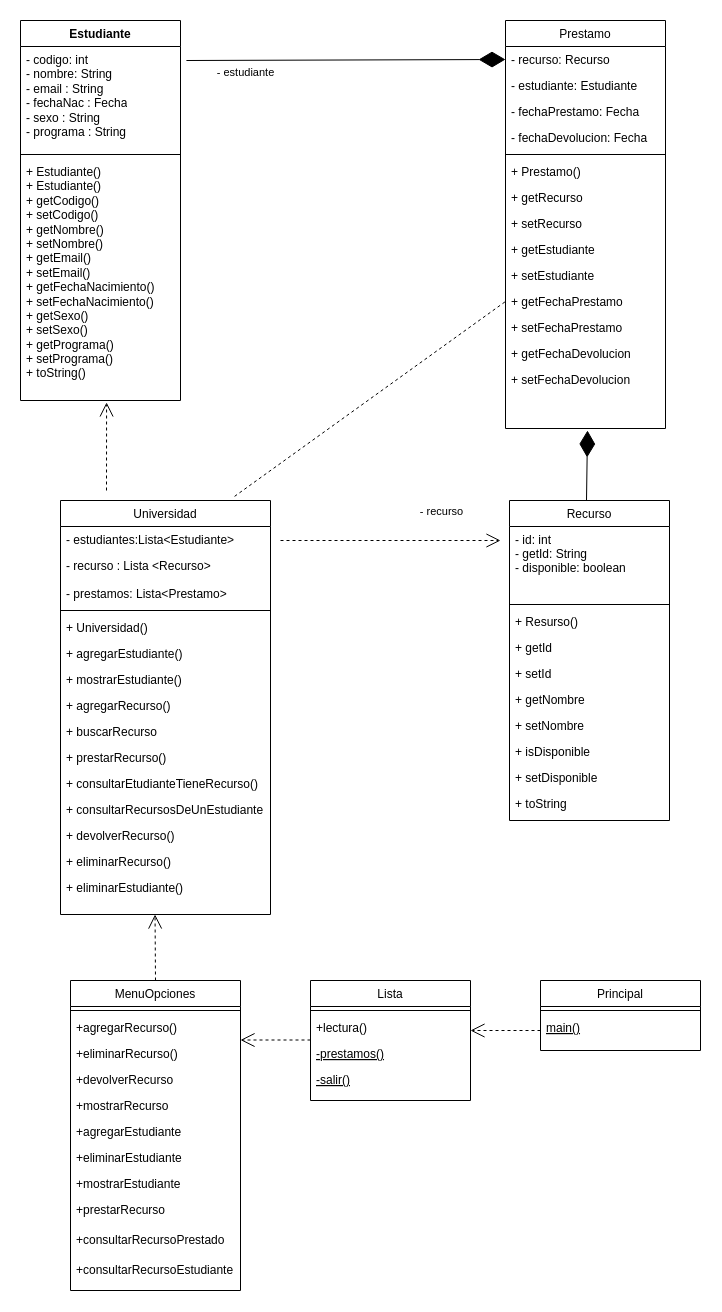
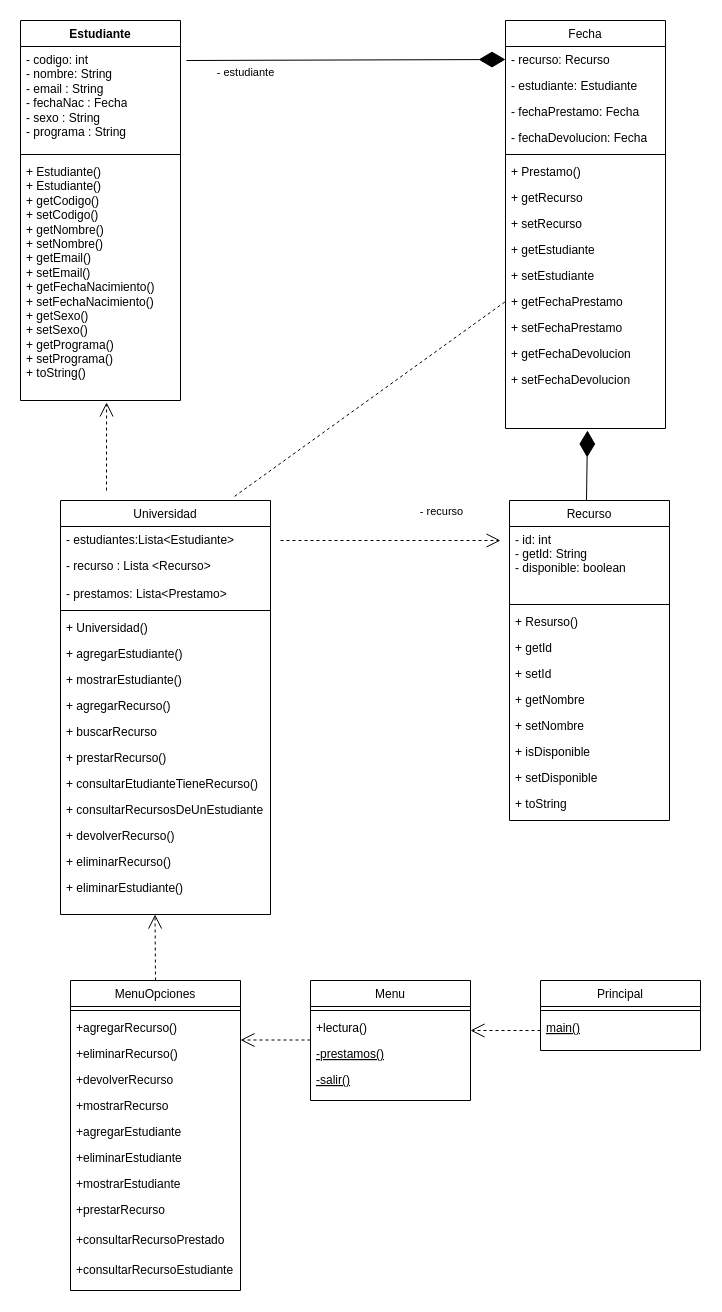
  <mxCell id="0" />
  <mxCell id="1" parent="0" />
  <mxCell id="2" value="Universidad" style="swimlane;fontStyle=0;align=center;verticalAlign=top;childLayout=stackLayout;horizontal=1;startSize=26;horizontalStack=0;resizeParent=1;resizeLast=0;collapsible=1;marginBottom=0;rounded=0;shadow=0;strokeWidth=1;" parent="1" vertex="1"><mxGeometry x="60" y="500" width="210" height="414" as="geometry"><mxRectangle x="130" y="380" width="160" height="26" as="alternateBounds" /></mxGeometry></mxCell>
  <mxCell id="3" value="- estudiantes:Lista&lt;Estudiante&gt;" style="text;align=left;verticalAlign=top;spacingLeft=4;spacingRight=4;overflow=hidden;rotatable=0;points=[[0,0.5],[1,0.5]];portConstraint=eastwest;" parent="2" vertex="1"><mxGeometry y="26" width="210" height="26" as="geometry" /></mxCell>
  <mxCell id="4" value="- recurso : Lista &lt;Recurso&gt;" style="text;align=left;verticalAlign=top;spacingLeft=4;spacingRight=4;overflow=hidden;rotatable=0;points=[[0,0.5],[1,0.5]];portConstraint=eastwest;rounded=0;shadow=0;html=0;" parent="2" vertex="1"><mxGeometry y="52" width="210" height="28" as="geometry" /></mxCell>
  <mxCell id="5" value="- prestamos: Lista&lt;Prestamo&gt;" style="text;align=left;verticalAlign=top;spacingLeft=4;spacingRight=4;overflow=hidden;rotatable=0;points=[[0,0.5],[1,0.5]];portConstraint=eastwest;" parent="2" vertex="1"><mxGeometry y="80" width="210" height="26" as="geometry" /></mxCell>
  <mxCell id="6" value="" style="line;html=1;strokeWidth=1;align=left;verticalAlign=middle;spacingTop=-1;spacingLeft=3;spacingRight=3;rotatable=0;labelPosition=right;points=[];portConstraint=eastwest;" parent="2" vertex="1"><mxGeometry y="106" width="210" height="8" as="geometry" /></mxCell>
  <mxCell id="7" value="+ Universidad()" style="text;align=left;verticalAlign=top;spacingLeft=4;spacingRight=4;overflow=hidden;rotatable=0;points=[[0,0.5],[1,0.5]];portConstraint=eastwest;" parent="2" vertex="1"><mxGeometry y="114" width="210" height="26" as="geometry" /></mxCell>
  <mxCell id="8" value="+ agregarEstudiante()" style="text;align=left;verticalAlign=top;spacingLeft=4;spacingRight=4;overflow=hidden;rotatable=0;points=[[0,0.5],[1,0.5]];portConstraint=eastwest;" parent="2" vertex="1"><mxGeometry y="140" width="210" height="26" as="geometry" /></mxCell>
  <mxCell id="9" value="+ mostrarEstudiante()" style="text;align=left;verticalAlign=top;spacingLeft=4;spacingRight=4;overflow=hidden;rotatable=0;points=[[0,0.5],[1,0.5]];portConstraint=eastwest;" parent="2" vertex="1"><mxGeometry y="166" width="210" height="26" as="geometry" /></mxCell>
  <mxCell id="10" value="+ agregarRecurso()" style="text;align=left;verticalAlign=top;spacingLeft=4;spacingRight=4;overflow=hidden;rotatable=0;points=[[0,0.5],[1,0.5]];portConstraint=eastwest;" parent="2" vertex="1"><mxGeometry y="192" width="210" height="26" as="geometry" /></mxCell>
  <mxCell id="11" value="+ buscarRecurso" style="text;align=left;verticalAlign=top;spacingLeft=4;spacingRight=4;overflow=hidden;rotatable=0;points=[[0,0.5],[1,0.5]];portConstraint=eastwest;" parent="2" vertex="1"><mxGeometry y="218" width="210" height="26" as="geometry" /></mxCell>
  <mxCell id="12" value="+ prestarRecurso()" style="text;align=left;verticalAlign=top;spacingLeft=4;spacingRight=4;overflow=hidden;rotatable=0;points=[[0,0.5],[1,0.5]];portConstraint=eastwest;" parent="2" vertex="1"><mxGeometry y="244" width="210" height="26" as="geometry" /></mxCell>
  <mxCell id="13" value="+ consultarEtudianteTieneRecurso()" style="text;align=left;verticalAlign=top;spacingLeft=4;spacingRight=4;overflow=hidden;rotatable=0;points=[[0,0.5],[1,0.5]];portConstraint=eastwest;" parent="2" vertex="1"><mxGeometry y="270" width="210" height="26" as="geometry" /></mxCell>
  <mxCell id="14" value="+ consultarRecursosDeUnEstudiante" style="text;align=left;verticalAlign=top;spacingLeft=4;spacingRight=4;overflow=hidden;rotatable=0;points=[[0,0.5],[1,0.5]];portConstraint=eastwest;" parent="2" vertex="1"><mxGeometry y="296" width="210" height="26" as="geometry" /></mxCell>
  <mxCell id="15" value="+ devolverRecurso()" style="text;align=left;verticalAlign=top;spacingLeft=4;spacingRight=4;overflow=hidden;rotatable=0;points=[[0,0.5],[1,0.5]];portConstraint=eastwest;" parent="2" vertex="1"><mxGeometry y="322" width="210" height="26" as="geometry" /></mxCell>
  <mxCell id="16" value="+ eliminarRecurso()" style="text;align=left;verticalAlign=top;spacingLeft=4;spacingRight=4;overflow=hidden;rotatable=0;points=[[0,0.5],[1,0.5]];portConstraint=eastwest;" parent="2" vertex="1"><mxGeometry y="348" width="210" height="26" as="geometry" /></mxCell>
  <mxCell id="17" value="+ eliminarEstudiante()" style="text;align=left;verticalAlign=top;spacingLeft=4;spacingRight=4;overflow=hidden;rotatable=0;points=[[0,0.5],[1,0.5]];portConstraint=eastwest;" parent="2" vertex="1"><mxGeometry y="374" width="210" height="26" as="geometry" /></mxCell>
  <mxCell id="18" value="Recurso" style="swimlane;fontStyle=0;align=center;verticalAlign=top;childLayout=stackLayout;horizontal=1;startSize=26;horizontalStack=0;resizeParent=1;resizeLast=0;collapsible=1;marginBottom=0;rounded=0;shadow=0;strokeWidth=1;" parent="1" vertex="1"><mxGeometry x="509" y="500" width="160" height="320" as="geometry"><mxRectangle x="340" y="380" width="170" height="26" as="alternateBounds" /></mxGeometry></mxCell>
  <mxCell id="19" value="- id: int&#10;- getId: String&#10;- disponible: boolean" style="text;align=left;verticalAlign=top;spacingLeft=4;spacingRight=4;overflow=hidden;rotatable=0;points=[[0,0.5],[1,0.5]];portConstraint=eastwest;" parent="18" vertex="1"><mxGeometry y="26" width="160" height="74" as="geometry" /></mxCell>
  <mxCell id="20" value="" style="line;html=1;strokeWidth=1;align=left;verticalAlign=middle;spacingTop=-1;spacingLeft=3;spacingRight=3;rotatable=0;labelPosition=right;points=[];portConstraint=eastwest;" parent="18" vertex="1"><mxGeometry y="100" width="160" height="8" as="geometry" /></mxCell>
  <mxCell id="21" value="+ Resurso()" style="text;align=left;verticalAlign=top;spacingLeft=4;spacingRight=4;overflow=hidden;rotatable=0;points=[[0,0.5],[1,0.5]];portConstraint=eastwest;" parent="18" vertex="1"><mxGeometry y="108" width="160" height="26" as="geometry" /></mxCell>
  <mxCell id="22" value="+ getId" style="text;align=left;verticalAlign=top;spacingLeft=4;spacingRight=4;overflow=hidden;rotatable=0;points=[[0,0.5],[1,0.5]];portConstraint=eastwest;" parent="18" vertex="1"><mxGeometry y="134" width="160" height="26" as="geometry" /></mxCell>
  <mxCell id="23" value="+ setId" style="text;align=left;verticalAlign=top;spacingLeft=4;spacingRight=4;overflow=hidden;rotatable=0;points=[[0,0.5],[1,0.5]];portConstraint=eastwest;" parent="18" vertex="1"><mxGeometry y="160" width="160" height="26" as="geometry" /></mxCell>
  <mxCell id="24" value="+ getNombre" style="text;align=left;verticalAlign=top;spacingLeft=4;spacingRight=4;overflow=hidden;rotatable=0;points=[[0,0.5],[1,0.5]];portConstraint=eastwest;" parent="18" vertex="1"><mxGeometry y="186" width="160" height="26" as="geometry" /></mxCell>
  <mxCell id="25" value="+ setNombre" style="text;align=left;verticalAlign=top;spacingLeft=4;spacingRight=4;overflow=hidden;rotatable=0;points=[[0,0.5],[1,0.5]];portConstraint=eastwest;" parent="18" vertex="1"><mxGeometry y="212" width="160" height="26" as="geometry" /></mxCell>
  <mxCell id="26" value="+ isDisponible" style="text;align=left;verticalAlign=top;spacingLeft=4;spacingRight=4;overflow=hidden;rotatable=0;points=[[0,0.5],[1,0.5]];portConstraint=eastwest;" parent="18" vertex="1"><mxGeometry y="238" width="160" height="26" as="geometry" /></mxCell>
  <mxCell id="27" value="+ setDisponible" style="text;align=left;verticalAlign=top;spacingLeft=4;spacingRight=4;overflow=hidden;rotatable=0;points=[[0,0.5],[1,0.5]];portConstraint=eastwest;" parent="18" vertex="1"><mxGeometry y="264" width="160" height="26" as="geometry" /></mxCell>
  <mxCell id="28" value="+ toString" style="text;align=left;verticalAlign=top;spacingLeft=4;spacingRight=4;overflow=hidden;rotatable=0;points=[[0,0.5],[1,0.5]];portConstraint=eastwest;" parent="18" vertex="1"><mxGeometry y="290" width="160" height="26" as="geometry" /></mxCell>
- <mxCell id="29" value="Prestamo" style="swimlane;fontStyle=0;align=center;verticalAlign=top;childLayout=stackLayout;horizontal=1;startSize=26;horizontalStack=0;resizeParent=1;resizeLast=0;collapsible=1;marginBottom=0;rounded=0;shadow=0;strokeWidth=1;" parent="1" vertex="1"><mxGeometry x="505" y="20" width="160" height="408" as="geometry"><mxRectangle x="550" y="140" width="160" height="26" as="alternateBounds" /></mxGeometry></mxCell>
+ <mxCell id="29" value="Fecha" style="swimlane;fontStyle=0;align=center;verticalAlign=top;childLayout=stackLayout;horizontal=1;startSize=26;horizontalStack=0;resizeParent=1;resizeLast=0;collapsible=1;marginBottom=0;rounded=0;shadow=0;strokeWidth=1;" parent="1" vertex="1"><mxGeometry x="505" y="20" width="160" height="408" as="geometry"><mxRectangle x="550" y="140" width="160" height="26" as="alternateBounds" /></mxGeometry></mxCell>
  <mxCell id="30" value="- recurso: Recurso" style="text;align=left;verticalAlign=top;spacingLeft=4;spacingRight=4;overflow=hidden;rotatable=0;points=[[0,0.5],[1,0.5]];portConstraint=eastwest;" parent="29" vertex="1"><mxGeometry y="26" width="160" height="26" as="geometry" /></mxCell>
  <mxCell id="31" value="- estudiante: Estudiante" style="text;align=left;verticalAlign=top;spacingLeft=4;spacingRight=4;overflow=hidden;rotatable=0;points=[[0,0.5],[1,0.5]];portConstraint=eastwest;rounded=0;shadow=0;html=0;" parent="29" vertex="1"><mxGeometry y="52" width="160" height="26" as="geometry" /></mxCell>
  <mxCell id="32" value="- fechaPrestamo: Fecha" style="text;align=left;verticalAlign=top;spacingLeft=4;spacingRight=4;overflow=hidden;rotatable=0;points=[[0,0.5],[1,0.5]];portConstraint=eastwest;rounded=0;shadow=0;html=0;" parent="29" vertex="1"><mxGeometry y="78" width="160" height="26" as="geometry" /></mxCell>
  <mxCell id="33" value="- fechaDevolucion: Fecha" style="text;align=left;verticalAlign=top;spacingLeft=4;spacingRight=4;overflow=hidden;rotatable=0;points=[[0,0.5],[1,0.5]];portConstraint=eastwest;rounded=0;shadow=0;html=0;" parent="29" vertex="1"><mxGeometry y="104" width="160" height="26" as="geometry" /></mxCell>
  <mxCell id="34" value="" style="line;html=1;strokeWidth=1;align=left;verticalAlign=middle;spacingTop=-1;spacingLeft=3;spacingRight=3;rotatable=0;labelPosition=right;points=[];portConstraint=eastwest;" parent="29" vertex="1"><mxGeometry y="130" width="160" height="8" as="geometry" /></mxCell>
  <mxCell id="35" value="+ Prestamo()" style="text;align=left;verticalAlign=top;spacingLeft=4;spacingRight=4;overflow=hidden;rotatable=0;points=[[0,0.5],[1,0.5]];portConstraint=eastwest;" parent="29" vertex="1"><mxGeometry y="138" width="160" height="26" as="geometry" /></mxCell>
  <mxCell id="36" value="+ getRecurso" style="text;align=left;verticalAlign=top;spacingLeft=4;spacingRight=4;overflow=hidden;rotatable=0;points=[[0,0.5],[1,0.5]];portConstraint=eastwest;" parent="29" vertex="1"><mxGeometry y="164" width="160" height="26" as="geometry" /></mxCell>
  <mxCell id="37" value="+ setRecurso" style="text;align=left;verticalAlign=top;spacingLeft=4;spacingRight=4;overflow=hidden;rotatable=0;points=[[0,0.5],[1,0.5]];portConstraint=eastwest;" parent="29" vertex="1"><mxGeometry y="190" width="160" height="26" as="geometry" /></mxCell>
  <mxCell id="38" value="+ getEstudiante" style="text;align=left;verticalAlign=top;spacingLeft=4;spacingRight=4;overflow=hidden;rotatable=0;points=[[0,0.5],[1,0.5]];portConstraint=eastwest;" parent="29" vertex="1"><mxGeometry y="216" width="160" height="26" as="geometry" /></mxCell>
  <mxCell id="39" value="+ setEstudiante" style="text;align=left;verticalAlign=top;spacingLeft=4;spacingRight=4;overflow=hidden;rotatable=0;points=[[0,0.5],[1,0.5]];portConstraint=eastwest;" parent="29" vertex="1"><mxGeometry y="242" width="160" height="26" as="geometry" /></mxCell>
  <mxCell id="40" value="+ getFechaPrestamo" style="text;align=left;verticalAlign=top;spacingLeft=4;spacingRight=4;overflow=hidden;rotatable=0;points=[[0,0.5],[1,0.5]];portConstraint=eastwest;" parent="29" vertex="1"><mxGeometry y="268" width="160" height="26" as="geometry" /></mxCell>
  <mxCell id="41" value="+ setFechaPrestamo" style="text;align=left;verticalAlign=top;spacingLeft=4;spacingRight=4;overflow=hidden;rotatable=0;points=[[0,0.5],[1,0.5]];portConstraint=eastwest;" parent="29" vertex="1"><mxGeometry y="294" width="160" height="26" as="geometry" /></mxCell>
  <mxCell id="42" value="+ getFechaDevolucion" style="text;align=left;verticalAlign=top;spacingLeft=4;spacingRight=4;overflow=hidden;rotatable=0;points=[[0,0.5],[1,0.5]];portConstraint=eastwest;" parent="29" vertex="1"><mxGeometry y="320" width="160" height="26" as="geometry" /></mxCell>
  <mxCell id="43" value="+ setFechaDevolucion" style="text;align=left;verticalAlign=top;spacingLeft=4;spacingRight=4;overflow=hidden;rotatable=0;points=[[0,0.5],[1,0.5]];portConstraint=eastwest;" parent="29" vertex="1"><mxGeometry y="346" width="160" height="26" as="geometry" /></mxCell>
  <mxCell id="44" value="Estudiante" style="swimlane;fontStyle=1;align=center;verticalAlign=top;childLayout=stackLayout;horizontal=1;startSize=26;horizontalStack=0;resizeParent=1;resizeParentMax=0;resizeLast=0;collapsible=1;marginBottom=0;whiteSpace=wrap;html=1;" parent="1" vertex="1"><mxGeometry x="20" y="20" width="160" height="380" as="geometry" /></mxCell>
  <mxCell id="45" value="- codigo: int&lt;br&gt;- nombre: String&lt;br&gt;- email : String&lt;br&gt;- fechaNac : Fecha&lt;br&gt;- sexo : String&lt;br&gt;- programa : String" style="text;strokeColor=none;fillColor=none;align=left;verticalAlign=top;spacingLeft=4;spacingRight=4;overflow=hidden;rotatable=0;points=[[0,0.5],[1,0.5]];portConstraint=eastwest;whiteSpace=wrap;html=1;" parent="44" vertex="1"><mxGeometry y="26" width="160" height="104" as="geometry" /></mxCell>
  <mxCell id="46" value="" style="line;strokeWidth=1;fillColor=none;align=left;verticalAlign=middle;spacingTop=-1;spacingLeft=3;spacingRight=3;rotatable=0;labelPosition=right;points=[];portConstraint=eastwest;strokeColor=inherit;" parent="44" vertex="1"><mxGeometry y="130" width="160" height="8" as="geometry" /></mxCell>
  <mxCell id="47" value="+ Estudiante()&lt;br&gt;+ Estudiante()&lt;br&gt;+ getCodigo()&lt;br&gt;+ setCodigo()&lt;br&gt;+ getNombre()&lt;br&gt;+ setNombre()&lt;br&gt;+ getEmail()&lt;br&gt;+ setEmail()&lt;br&gt;+ getFechaNacimiento()&lt;br&gt;+ setFechaNacimiento()&lt;br&gt;+ getSexo()&lt;br&gt;+ setSexo()&lt;br&gt;+ getPrograma()&lt;br&gt;+ setPrograma()&lt;br&gt;+ toString()" style="text;strokeColor=none;fillColor=none;align=left;verticalAlign=top;spacingLeft=4;spacingRight=4;overflow=hidden;rotatable=0;points=[[0,0.5],[1,0.5]];portConstraint=eastwest;whiteSpace=wrap;html=1;" parent="44" vertex="1"><mxGeometry y="138" width="160" height="242" as="geometry" /></mxCell>
  <mxCell id="48" value="" style="endArrow=diamondThin;endFill=1;endSize=24;html=1;rounded=0;entryX=0;entryY=0.5;entryDx=0;entryDy=0;" parent="1" edge="1" target="30"><mxGeometry width="160" relative="1" as="geometry"><mxPoint x="185.92" y="60" as="sourcePoint" /><mxPoint x="450" y="60" as="targetPoint" /></mxGeometry></mxCell>
  <mxCell id="49" value="- estudiante" style="edgeLabel;html=1;align=center;verticalAlign=middle;resizable=0;points=[];" parent="48" vertex="1" connectable="0"><mxGeometry x="-0.07" y="1" relative="1" as="geometry"><mxPoint x="-89" y="13" as="offset" /></mxGeometry></mxCell>
  <mxCell id="50" value="" style="endArrow=open;endSize=12;dashed=1;html=1;rounded=0;entryX=0.538;entryY=1.008;entryDx=0;entryDy=0;entryPerimeter=0;" parent="1" target="47" edge="1"><mxGeometry width="160" relative="1" as="geometry"><mxPoint x="106" y="490" as="sourcePoint" /><mxPoint x="440" y="430" as="targetPoint" /></mxGeometry></mxCell>
  <mxCell id="51" value="" style="endArrow=open;endSize=12;dashed=1;html=1;rounded=0;" parent="1" edge="1"><mxGeometry width="160" relative="1" as="geometry"><mxPoint x="280" y="540" as="sourcePoint" /><mxPoint x="500" y="540" as="targetPoint" /></mxGeometry></mxCell>
  <mxCell id="52" value="- recurso" style="edgeLabel;html=1;align=center;verticalAlign=middle;resizable=0;points=[];" parent="51" vertex="1" connectable="0"><mxGeometry x="-0.078" y="1" relative="1" as="geometry"><mxPoint x="59" y="-29" as="offset" /></mxGeometry></mxCell>
  <mxCell id="53" value="" style="endArrow=diamondThin;endFill=1;endSize=24;html=1;rounded=0;exitX=0.5;exitY=0;exitDx=0;exitDy=0;" parent="1" edge="1"><mxGeometry width="160" relative="1" as="geometry"><mxPoint x="586" y="500" as="sourcePoint" /><mxPoint x="587" y="430" as="targetPoint" /></mxGeometry></mxCell>
  <mxCell id="54" value="" style="endArrow=none;endSize=12;dashed=1;html=1;rounded=0;entryX=0;entryY=0.5;entryDx=0;entryDy=0;exitX=0.829;exitY=-0.01;exitDx=0;exitDy=0;exitPerimeter=0;" parent="1" source="2" target="40" edge="1"><mxGeometry width="160" relative="1" as="geometry"><mxPoint x="310" y="488" as="sourcePoint" /><mxPoint x="310" y="400" as="targetPoint" /></mxGeometry></mxCell>
  <mxCell id="55" value="Principal" style="swimlane;fontStyle=0;align=center;verticalAlign=top;childLayout=stackLayout;horizontal=1;startSize=26;horizontalStack=0;resizeParent=1;resizeLast=0;collapsible=1;marginBottom=0;rounded=0;shadow=0;strokeWidth=1;" parent="1" vertex="1"><mxGeometry x="540" y="980" width="160" height="70" as="geometry"><mxRectangle x="340" y="380" width="170" height="26" as="alternateBounds" /></mxGeometry></mxCell>
  <mxCell id="56" value="" style="line;html=1;strokeWidth=1;align=left;verticalAlign=middle;spacingTop=-1;spacingLeft=3;spacingRight=3;rotatable=0;labelPosition=right;points=[];portConstraint=eastwest;" parent="55" vertex="1"><mxGeometry y="26" width="160" height="8" as="geometry" /></mxCell>
  <mxCell id="57" value="main()" style="text;align=left;verticalAlign=top;spacingLeft=4;spacingRight=4;overflow=hidden;rotatable=0;points=[[0,0.5],[1,0.5]];portConstraint=eastwest;fontStyle=4" parent="55" vertex="1"><mxGeometry y="34" width="160" height="26" as="geometry" /></mxCell>
- <mxCell id="58" value="Lista" style="swimlane;fontStyle=0;align=center;verticalAlign=top;childLayout=stackLayout;horizontal=1;startSize=26;horizontalStack=0;resizeParent=1;resizeLast=0;collapsible=1;marginBottom=0;rounded=0;shadow=0;strokeWidth=1;" parent="1" vertex="1"><mxGeometry x="310" y="980" width="160" height="120" as="geometry"><mxRectangle x="340" y="380" width="170" height="26" as="alternateBounds" /></mxGeometry></mxCell>
+ <mxCell id="58" value="Menu" style="swimlane;fontStyle=0;align=center;verticalAlign=top;childLayout=stackLayout;horizontal=1;startSize=26;horizontalStack=0;resizeParent=1;resizeLast=0;collapsible=1;marginBottom=0;rounded=0;shadow=0;strokeWidth=1;" parent="1" vertex="1"><mxGeometry x="310" y="980" width="160" height="120" as="geometry"><mxRectangle x="340" y="380" width="170" height="26" as="alternateBounds" /></mxGeometry></mxCell>
  <mxCell id="59" value="" style="line;html=1;strokeWidth=1;align=left;verticalAlign=middle;spacingTop=-1;spacingLeft=3;spacingRight=3;rotatable=0;labelPosition=right;points=[];portConstraint=eastwest;" parent="58" vertex="1"><mxGeometry y="26" width="160" height="8" as="geometry" /></mxCell>
  <mxCell id="60" value="+lectura()" style="text;align=left;verticalAlign=top;spacingLeft=4;spacingRight=4;overflow=hidden;rotatable=0;points=[[0,0.5],[1,0.5]];portConstraint=eastwest;fontStyle=0" parent="58" vertex="1"><mxGeometry y="34" width="160" height="26" as="geometry" /></mxCell>
  <mxCell id="61" value="-prestamos()" style="text;align=left;verticalAlign=top;spacingLeft=4;spacingRight=4;overflow=hidden;rotatable=0;points=[[0,0.5],[1,0.5]];portConstraint=eastwest;fontStyle=4" parent="58" vertex="1"><mxGeometry y="60" width="160" height="26" as="geometry" /></mxCell>
  <mxCell id="62" value="-salir()" style="text;align=left;verticalAlign=top;spacingLeft=4;spacingRight=4;overflow=hidden;rotatable=0;points=[[0,0.5],[1,0.5]];portConstraint=eastwest;fontStyle=4" parent="58" vertex="1"><mxGeometry y="86" width="160" height="26" as="geometry" /></mxCell>
  <mxCell id="63" value="MenuOpciones" style="swimlane;fontStyle=0;align=center;verticalAlign=top;childLayout=stackLayout;horizontal=1;startSize=26;horizontalStack=0;resizeParent=1;resizeLast=0;collapsible=1;marginBottom=0;rounded=0;shadow=0;strokeWidth=1;" parent="1" vertex="1"><mxGeometry x="70" y="980" width="170" height="310" as="geometry"><mxRectangle x="340" y="380" width="170" height="26" as="alternateBounds" /></mxGeometry></mxCell>
  <mxCell id="64" value="" style="line;html=1;strokeWidth=1;align=left;verticalAlign=middle;spacingTop=-1;spacingLeft=3;spacingRight=3;rotatable=0;labelPosition=right;points=[];portConstraint=eastwest;" parent="63" vertex="1"><mxGeometry y="26" width="170" height="8" as="geometry" /></mxCell>
  <mxCell id="65" value="+agregarRecurso()" style="text;align=left;verticalAlign=top;spacingLeft=4;spacingRight=4;overflow=hidden;rotatable=0;points=[[0,0.5],[1,0.5]];portConstraint=eastwest;" parent="63" vertex="1"><mxGeometry y="34" width="170" height="26" as="geometry" /></mxCell>
  <mxCell id="66" value="+eliminarRecurso()" style="text;align=left;verticalAlign=top;spacingLeft=4;spacingRight=4;overflow=hidden;rotatable=0;points=[[0,0.5],[1,0.5]];portConstraint=eastwest;" parent="63" vertex="1"><mxGeometry y="60" width="170" height="26" as="geometry" /></mxCell>
  <mxCell id="67" value="+devolverRecurso" style="text;align=left;verticalAlign=top;spacingLeft=4;spacingRight=4;overflow=hidden;rotatable=0;points=[[0,0.5],[1,0.5]];portConstraint=eastwest;" parent="63" vertex="1"><mxGeometry y="86" width="170" height="26" as="geometry" /></mxCell>
  <mxCell id="68" value="+mostrarRecurso&#10;" style="text;align=left;verticalAlign=top;spacingLeft=4;spacingRight=4;overflow=hidden;rotatable=0;points=[[0,0.5],[1,0.5]];portConstraint=eastwest;" parent="63" vertex="1"><mxGeometry y="112" width="170" height="26" as="geometry" /></mxCell>
  <mxCell id="69" value="+agregarEstudiante" style="text;align=left;verticalAlign=top;spacingLeft=4;spacingRight=4;overflow=hidden;rotatable=0;points=[[0,0.5],[1,0.5]];portConstraint=eastwest;" parent="63" vertex="1"><mxGeometry y="138" width="170" height="26" as="geometry" /></mxCell>
  <mxCell id="70" value="+eliminarEstudiante" style="text;align=left;verticalAlign=top;spacingLeft=4;spacingRight=4;overflow=hidden;rotatable=0;points=[[0,0.5],[1,0.5]];portConstraint=eastwest;" parent="63" vertex="1"><mxGeometry y="164" width="170" height="26" as="geometry" /></mxCell>
  <mxCell id="71" value="+mostrarEstudiante" style="text;align=left;verticalAlign=top;spacingLeft=4;spacingRight=4;overflow=hidden;rotatable=0;points=[[0,0.5],[1,0.5]];portConstraint=eastwest;" parent="63" vertex="1"><mxGeometry y="190" width="170" height="26" as="geometry" /></mxCell>
  <mxCell id="72" value="+prestarRecurso" style="text;align=left;verticalAlign=top;spacingLeft=4;spacingRight=4;overflow=hidden;rotatable=0;points=[[0,0.5],[1,0.5]];portConstraint=eastwest;" parent="63" vertex="1"><mxGeometry y="216" width="170" height="30" as="geometry" /></mxCell>
  <mxCell id="73" value="+consultarRecursoPrestado" style="text;align=left;verticalAlign=top;spacingLeft=4;spacingRight=4;overflow=hidden;rotatable=0;points=[[0,0.5],[1,0.5]];portConstraint=eastwest;" parent="63" vertex="1"><mxGeometry y="246" width="170" height="30" as="geometry" /></mxCell>
  <mxCell id="74" value="+consultarRecursoEstudiante" style="text;align=left;verticalAlign=top;spacingLeft=4;spacingRight=4;overflow=hidden;rotatable=0;points=[[0,0.5],[1,0.5]];portConstraint=eastwest;" parent="63" vertex="1"><mxGeometry y="276" width="170" height="30" as="geometry" /></mxCell>
  <mxCell id="75" value="" style="endArrow=open;endSize=12;dashed=1;html=1;rounded=0;" parent="1" edge="1"><mxGeometry width="160" relative="1" as="geometry"><mxPoint x="540" y="1030" as="sourcePoint" /><mxPoint x="470" y="1030" as="targetPoint" /></mxGeometry></mxCell>
  <mxCell id="76" value="" style="endArrow=open;endSize=12;dashed=1;html=1;rounded=0;" parent="1" edge="1"><mxGeometry width="160" relative="1" as="geometry"><mxPoint x="310" y="1039.5" as="sourcePoint" /><mxPoint x="240" y="1039.5" as="targetPoint" /></mxGeometry></mxCell>
  <mxCell id="77" value="" style="endArrow=open;endSize=12;dashed=1;html=1;rounded=0;exitX=0.5;exitY=0;exitDx=0;exitDy=0;" parent="1" source="63" edge="1"><mxGeometry x="-0.113" y="20" width="160" relative="1" as="geometry"><mxPoint x="154.5" y="969.97" as="sourcePoint" /><mxPoint x="154.54" y="914" as="targetPoint" /><mxPoint as="offset" /></mxGeometry></mxCell>
